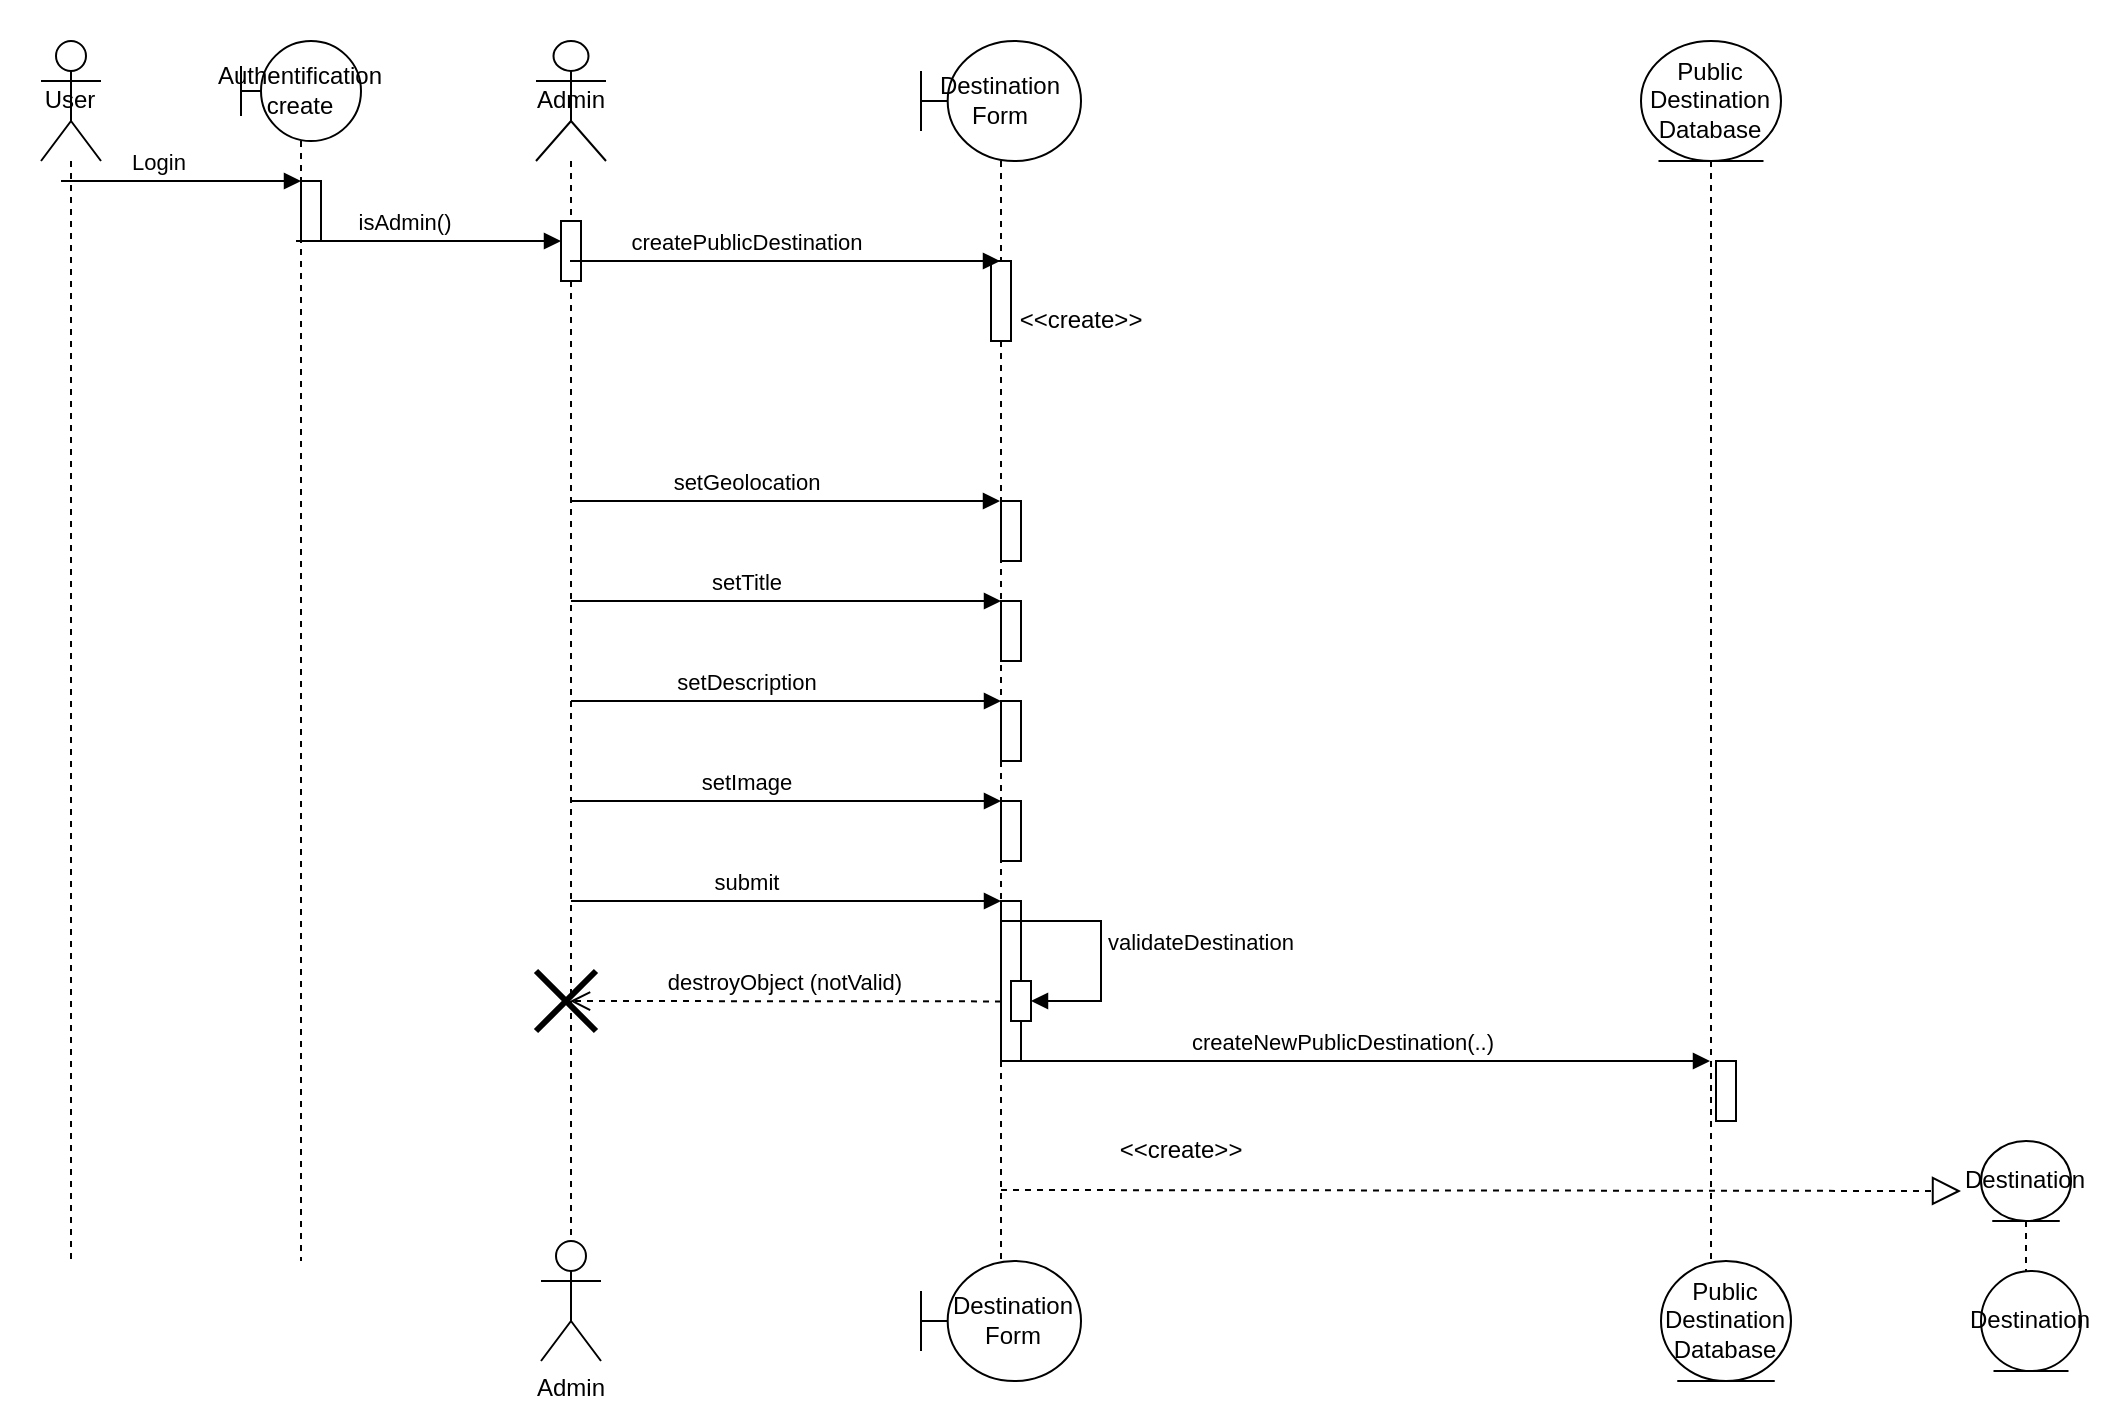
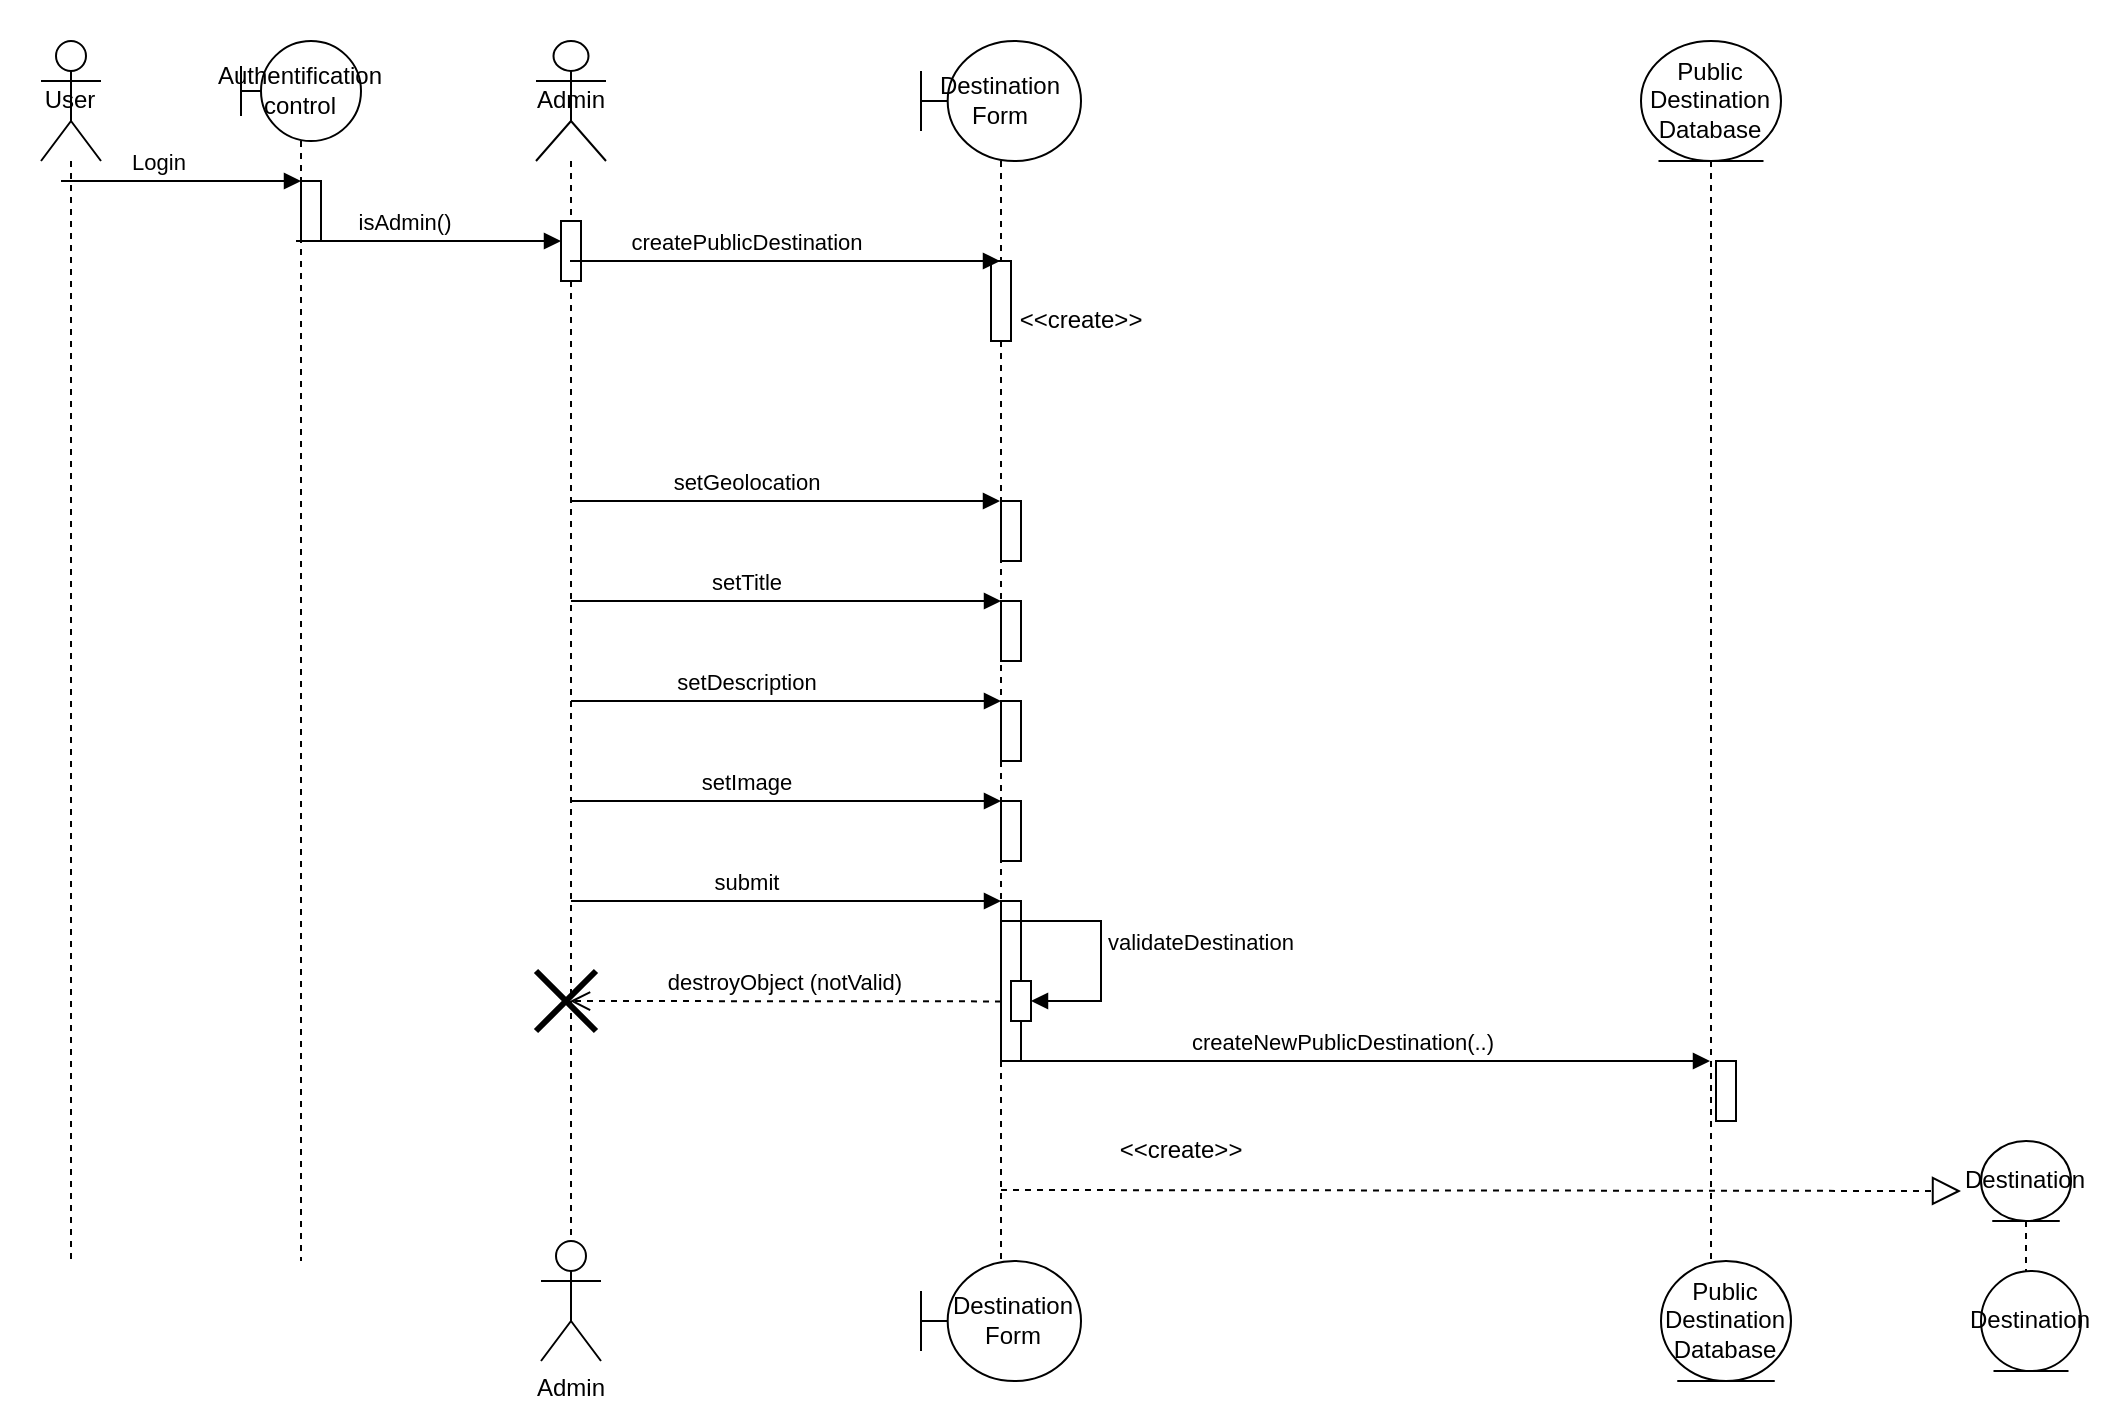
  <mxCell id="0" />
  <mxCell id="1" parent="0" />
  <mxCell id="2" value="Admin" style="shape=umlActor;verticalLabelPosition=bottom;verticalAlign=top;html=1;" vertex="1" parent="1"><mxGeometry x="270" y="620" width="30" height="60" as="geometry" /></mxCell>
  <mxCell id="3" value="Admin" style="shape=umlLifeline;perimeter=lifelinePerimeter;whiteSpace=wrap;html=1;container=1;dropTarget=0;collapsible=0;recursiveResize=0;outlineConnect=0;portConstraint=eastwest;newEdgeStyle={&quot;edgeStyle&quot;:&quot;elbowEdgeStyle&quot;,&quot;elbow&quot;:&quot;vertical&quot;,&quot;curved&quot;:0,&quot;rounded&quot;:0};participant=umlActor;size=60;" vertex="1" parent="1"><mxGeometry x="267.5" y="20" width="35" height="600" as="geometry" /></mxCell>
  <mxCell id="4" value="" style="html=1;points=[];perimeter=orthogonalPerimeter;outlineConnect=0;targetShapes=umlLifeline;portConstraint=eastwest;newEdgeStyle={&quot;edgeStyle&quot;:&quot;elbowEdgeStyle&quot;,&quot;elbow&quot;:&quot;vertical&quot;,&quot;curved&quot;:0,&quot;rounded&quot;:0};" vertex="1" parent="3"><mxGeometry x="12.5" y="90" width="10" height="30" as="geometry" /></mxCell>
  <mxCell id="5" value="" style="shape=umlDestroy;whiteSpace=wrap;html=1;strokeWidth=3;targetShapes=umlLifeline;" vertex="1" parent="3"><mxGeometry y="465" width="30" height="30" as="geometry" /></mxCell>
  <mxCell id="6" value="Destination&lt;br&gt;Form" style="shape=umlBoundary;whiteSpace=wrap;html=1;" vertex="1" parent="1"><mxGeometry x="460" y="630" width="80" height="60" as="geometry" /></mxCell>
  <mxCell id="7" value="Destination&lt;br&gt;Form" style="shape=umlLifeline;perimeter=lifelinePerimeter;whiteSpace=wrap;html=1;container=1;dropTarget=0;collapsible=0;recursiveResize=0;outlineConnect=0;portConstraint=eastwest;newEdgeStyle={&quot;edgeStyle&quot;:&quot;elbowEdgeStyle&quot;,&quot;elbow&quot;:&quot;vertical&quot;,&quot;curved&quot;:0,&quot;rounded&quot;:0};participant=umlBoundary;size=60;" vertex="1" parent="1"><mxGeometry x="460" y="20" width="80" height="610" as="geometry" /></mxCell>
  <mxCell id="8" value="" style="html=1;points=[];perimeter=orthogonalPerimeter;outlineConnect=0;targetShapes=umlLifeline;portConstraint=eastwest;newEdgeStyle={&quot;edgeStyle&quot;:&quot;elbowEdgeStyle&quot;,&quot;elbow&quot;:&quot;vertical&quot;,&quot;curved&quot;:0,&quot;rounded&quot;:0};" vertex="1" parent="7"><mxGeometry x="35" y="110" width="10" height="40" as="geometry" /></mxCell>
  <mxCell id="9" value="" style="html=1;points=[];perimeter=orthogonalPerimeter;outlineConnect=0;targetShapes=umlLifeline;portConstraint=eastwest;newEdgeStyle={&quot;edgeStyle&quot;:&quot;elbowEdgeStyle&quot;,&quot;elbow&quot;:&quot;vertical&quot;,&quot;curved&quot;:0,&quot;rounded&quot;:0};" vertex="1" parent="7"><mxGeometry x="40" y="280" width="10" height="30" as="geometry" /></mxCell>
  <mxCell id="10" value="" style="html=1;points=[];perimeter=orthogonalPerimeter;outlineConnect=0;targetShapes=umlLifeline;portConstraint=eastwest;newEdgeStyle={&quot;edgeStyle&quot;:&quot;elbowEdgeStyle&quot;,&quot;elbow&quot;:&quot;vertical&quot;,&quot;curved&quot;:0,&quot;rounded&quot;:0};" vertex="1" parent="7"><mxGeometry x="40" y="330" width="10" height="30" as="geometry" /></mxCell>
  <mxCell id="11" value="" style="html=1;points=[];perimeter=orthogonalPerimeter;outlineConnect=0;targetShapes=umlLifeline;portConstraint=eastwest;newEdgeStyle={&quot;edgeStyle&quot;:&quot;elbowEdgeStyle&quot;,&quot;elbow&quot;:&quot;vertical&quot;,&quot;curved&quot;:0,&quot;rounded&quot;:0};" vertex="1" parent="7"><mxGeometry x="40" y="430" width="10" height="80" as="geometry" /></mxCell>
  <mxCell id="12" value="" style="html=1;points=[];perimeter=orthogonalPerimeter;outlineConnect=0;targetShapes=umlLifeline;portConstraint=eastwest;newEdgeStyle={&quot;edgeStyle&quot;:&quot;elbowEdgeStyle&quot;,&quot;elbow&quot;:&quot;vertical&quot;,&quot;curved&quot;:0,&quot;rounded&quot;:0};" vertex="1" parent="7"><mxGeometry x="40" y="230" width="10" height="30" as="geometry" /></mxCell>
  <mxCell id="13" value="" style="html=1;points=[];perimeter=orthogonalPerimeter;outlineConnect=0;targetShapes=umlLifeline;portConstraint=eastwest;newEdgeStyle={&quot;edgeStyle&quot;:&quot;elbowEdgeStyle&quot;,&quot;elbow&quot;:&quot;vertical&quot;,&quot;curved&quot;:0,&quot;rounded&quot;:0};" vertex="1" parent="7"><mxGeometry x="40" y="380" width="10" height="30" as="geometry" /></mxCell>
  <mxCell id="14" value="" style="html=1;points=[];perimeter=orthogonalPerimeter;outlineConnect=0;targetShapes=umlLifeline;portConstraint=eastwest;newEdgeStyle={&quot;edgeStyle&quot;:&quot;elbowEdgeStyle&quot;,&quot;elbow&quot;:&quot;vertical&quot;,&quot;curved&quot;:0,&quot;rounded&quot;:0};" vertex="1" parent="7"><mxGeometry x="45" y="470" width="10" height="20" as="geometry" /></mxCell>
  <mxCell id="15" value="validateDestination" style="html=1;align=left;spacingLeft=2;endArrow=block;rounded=0;edgeStyle=orthogonalEdgeStyle;curved=0;rounded=0;" edge="1" target="14" parent="7" source="7"><mxGeometry x="-0.036" relative="1" as="geometry"><mxPoint x="110" y="440" as="sourcePoint" /><Array as="points"><mxPoint x="90" y="440" /><mxPoint x="90" y="480" /></Array><mxPoint y="1" as="offset" /></mxGeometry></mxCell>
  <mxCell id="16" value="createPublicDestination" style="html=1;verticalAlign=bottom;endArrow=block;edgeStyle=elbowEdgeStyle;elbow=vertical;curved=0;rounded=0;" edge="1" parent="1" source="3" target="7"><mxGeometry x="-0.18" width="80" relative="1" as="geometry"><mxPoint x="280" y="160" as="sourcePoint" /><mxPoint x="360" y="130" as="targetPoint" /><Array as="points"><mxPoint x="320" y="130" /></Array><mxPoint as="offset" /></mxGeometry></mxCell>
  <mxCell id="17" value="&amp;lt;&amp;lt;create&amp;gt;&amp;gt;" style="text;html=1;align=center;verticalAlign=middle;resizable=0;points=[];autosize=1;strokeColor=none;fillColor=none;" vertex="1" parent="1"><mxGeometry x="500" y="145" width="80" height="30" as="geometry" /></mxCell>
  <mxCell id="18" value="setGeolocation" style="html=1;verticalAlign=bottom;endArrow=block;edgeStyle=elbowEdgeStyle;elbow=vertical;curved=0;rounded=0;" edge="1" parent="1" source="3" target="7"><mxGeometry x="-0.18" width="80" relative="1" as="geometry"><mxPoint x="280" y="290" as="sourcePoint" /><mxPoint x="360" y="290" as="targetPoint" /><Array as="points"><mxPoint x="340" y="250" /><mxPoint x="460" y="290" /></Array><mxPoint as="offset" /></mxGeometry></mxCell>
  <mxCell id="19" value="setTitle" style="html=1;verticalAlign=bottom;endArrow=block;edgeStyle=elbowEdgeStyle;elbow=vertical;curved=0;rounded=0;" edge="1" parent="1"><mxGeometry x="-0.18" width="80" relative="1" as="geometry"><mxPoint x="285" y="300" as="sourcePoint" /><mxPoint x="500" y="300" as="targetPoint" /><Array as="points"><mxPoint x="340" y="300" /><mxPoint x="460" y="340" /></Array><mxPoint as="offset" /></mxGeometry></mxCell>
  <mxCell id="20" value="setDescription" style="html=1;verticalAlign=bottom;endArrow=block;edgeStyle=elbowEdgeStyle;elbow=vertical;curved=0;rounded=0;" edge="1" parent="1"><mxGeometry x="-0.18" width="80" relative="1" as="geometry"><mxPoint x="285" y="350" as="sourcePoint" /><mxPoint x="500" y="350" as="targetPoint" /><Array as="points"><mxPoint x="340" y="350" /><mxPoint x="460" y="390" /></Array><mxPoint as="offset" /></mxGeometry></mxCell>
  <mxCell id="21" value="submit" style="html=1;verticalAlign=bottom;endArrow=block;edgeStyle=elbowEdgeStyle;elbow=vertical;curved=0;rounded=0;" edge="1" parent="1"><mxGeometry x="-0.18" width="80" relative="1" as="geometry"><mxPoint x="285" y="450" as="sourcePoint" /><mxPoint x="500" y="450" as="targetPoint" /><Array as="points"><mxPoint x="340" y="450" /><mxPoint x="460" y="490" /></Array><mxPoint as="offset" /></mxGeometry></mxCell>
  <mxCell id="22" value="createNewPublicDestination(..)" style="html=1;verticalAlign=bottom;endArrow=block;edgeStyle=elbowEdgeStyle;elbow=vertical;curved=0;rounded=0;" edge="1" parent="1" target="24"><mxGeometry x="-0.067" width="80" relative="1" as="geometry"><mxPoint x="510" y="530" as="sourcePoint" /><mxPoint x="710" y="530" as="targetPoint" /><Array as="points"><mxPoint x="565" y="530" /><mxPoint x="685" y="570" /></Array><mxPoint as="offset" /></mxGeometry></mxCell>
  <mxCell id="23" value="setImage" style="html=1;verticalAlign=bottom;endArrow=block;edgeStyle=elbowEdgeStyle;elbow=vertical;curved=0;rounded=0;" edge="1" parent="1"><mxGeometry x="-0.18" width="80" relative="1" as="geometry"><mxPoint x="285" y="400" as="sourcePoint" /><mxPoint x="500" y="400" as="targetPoint" /><Array as="points"><mxPoint x="340" y="400" /><mxPoint x="460" y="440" /></Array><mxPoint as="offset" /></mxGeometry></mxCell>
  <mxCell id="24" value="Public&lt;br&gt;Destination Database" style="shape=umlLifeline;perimeter=lifelinePerimeter;whiteSpace=wrap;html=1;container=1;dropTarget=0;collapsible=0;recursiveResize=0;outlineConnect=0;portConstraint=eastwest;newEdgeStyle={&quot;edgeStyle&quot;:&quot;elbowEdgeStyle&quot;,&quot;elbow&quot;:&quot;vertical&quot;,&quot;curved&quot;:0,&quot;rounded&quot;:0};participant=umlEntity;size=60;" vertex="1" parent="1"><mxGeometry x="820" y="20" width="70" height="610" as="geometry" /></mxCell>
  <mxCell id="25" value="" style="html=1;points=[];perimeter=orthogonalPerimeter;outlineConnect=0;targetShapes=umlLifeline;portConstraint=eastwest;newEdgeStyle={&quot;edgeStyle&quot;:&quot;elbowEdgeStyle&quot;,&quot;elbow&quot;:&quot;vertical&quot;,&quot;curved&quot;:0,&quot;rounded&quot;:0};" vertex="1" parent="24"><mxGeometry x="37.5" y="510" width="10" height="30" as="geometry" /></mxCell>
  <mxCell id="26" value="Public Destination Database" style="ellipse;shape=umlEntity;whiteSpace=wrap;html=1;" vertex="1" parent="1"><mxGeometry x="830" y="630" width="65" height="60" as="geometry" /></mxCell>
  <mxCell id="27" value="&amp;lt;&amp;lt;create&amp;gt;&amp;gt;" style="text;html=1;align=center;verticalAlign=middle;resizable=0;points=[];autosize=1;strokeColor=none;fillColor=none;" vertex="1" parent="1"><mxGeometry x="550" y="560" width="80" height="30" as="geometry" /></mxCell>
  <mxCell id="28" value="Destination" style="ellipse;shape=umlEntity;whiteSpace=wrap;html=1;" vertex="1" parent="1"><mxGeometry x="990" y="635" width="50" height="50" as="geometry" /></mxCell>
  <mxCell id="29" value="" style="endArrow=block;dashed=1;endFill=0;endSize=12;html=1;rounded=0;" edge="1" parent="1"><mxGeometry width="160" relative="1" as="geometry"><mxPoint x="500" y="594.5" as="sourcePoint" /><mxPoint x="980" y="595" as="targetPoint" /></mxGeometry></mxCell>
  <mxCell id="30" value="Destination" style="shape=umlLifeline;perimeter=lifelinePerimeter;whiteSpace=wrap;html=1;container=1;dropTarget=0;collapsible=0;recursiveResize=0;outlineConnect=0;portConstraint=eastwest;newEdgeStyle={&quot;edgeStyle&quot;:&quot;elbowEdgeStyle&quot;,&quot;elbow&quot;:&quot;vertical&quot;,&quot;curved&quot;:0,&quot;rounded&quot;:0};participant=umlEntity;" vertex="1" parent="1"><mxGeometry x="990" y="570" width="45" height="65" as="geometry" /></mxCell>
  <mxCell id="31" value="User" style="shape=umlLifeline;perimeter=lifelinePerimeter;whiteSpace=wrap;html=1;container=1;dropTarget=0;collapsible=0;recursiveResize=0;outlineConnect=0;portConstraint=eastwest;newEdgeStyle={&quot;edgeStyle&quot;:&quot;elbowEdgeStyle&quot;,&quot;elbow&quot;:&quot;vertical&quot;,&quot;curved&quot;:0,&quot;rounded&quot;:0};participant=umlActor;size=60;" vertex="1" parent="1"><mxGeometry x="20" y="20" width="30" height="610" as="geometry" /></mxCell>
- <mxCell id="32" value="Authentification create" style="shape=umlLifeline;perimeter=lifelinePerimeter;whiteSpace=wrap;html=1;container=1;dropTarget=0;collapsible=0;recursiveResize=0;outlineConnect=0;portConstraint=eastwest;newEdgeStyle={&quot;edgeStyle&quot;:&quot;elbowEdgeStyle&quot;,&quot;elbow&quot;:&quot;vertical&quot;,&quot;curved&quot;:0,&quot;rounded&quot;:0};participant=umlBoundary;size=50;" vertex="1" parent="1"><mxGeometry x="120" y="20" width="60" height="610" as="geometry" /></mxCell>
+ <mxCell id="32" value="Authentification control" style="shape=umlLifeline;perimeter=lifelinePerimeter;whiteSpace=wrap;html=1;container=1;dropTarget=0;collapsible=0;recursiveResize=0;outlineConnect=0;portConstraint=eastwest;newEdgeStyle={&quot;edgeStyle&quot;:&quot;elbowEdgeStyle&quot;,&quot;elbow&quot;:&quot;vertical&quot;,&quot;curved&quot;:0,&quot;rounded&quot;:0};participant=umlBoundary;size=50;" vertex="1" parent="1"><mxGeometry x="120" y="20" width="60" height="610" as="geometry" /></mxCell>
  <mxCell id="33" value="" style="html=1;points=[];perimeter=orthogonalPerimeter;outlineConnect=0;targetShapes=umlLifeline;portConstraint=eastwest;newEdgeStyle={&quot;edgeStyle&quot;:&quot;elbowEdgeStyle&quot;,&quot;elbow&quot;:&quot;vertical&quot;,&quot;curved&quot;:0,&quot;rounded&quot;:0};" vertex="1" parent="32"><mxGeometry x="30" y="70" width="10" height="30" as="geometry" /></mxCell>
  <mxCell id="34" value="Login" style="html=1;verticalAlign=bottom;endArrow=block;edgeStyle=elbowEdgeStyle;elbow=vertical;curved=0;rounded=0;" edge="1" parent="1"><mxGeometry x="-0.18" width="80" relative="1" as="geometry"><mxPoint x="30" y="90" as="sourcePoint" /><mxPoint x="150" y="90" as="targetPoint" /><Array as="points"><mxPoint x="66" y="90" /></Array><mxPoint as="offset" /></mxGeometry></mxCell>
  <mxCell id="35" value="isAdmin()" style="html=1;verticalAlign=bottom;endArrow=block;edgeStyle=elbowEdgeStyle;elbow=vertical;curved=0;rounded=0;" edge="1" parent="1" target="4"><mxGeometry x="-0.18" width="80" relative="1" as="geometry"><mxPoint x="147.5" y="120" as="sourcePoint" /><mxPoint x="267.5" y="120" as="targetPoint" /><Array as="points"><mxPoint x="183.5" y="120" /></Array><mxPoint as="offset" /></mxGeometry></mxCell>
  <mxCell id="36" value="destroyObject (notValid)" style="html=1;verticalAlign=bottom;endArrow=open;dashed=1;endSize=8;edgeStyle=elbowEdgeStyle;elbow=vertical;curved=0;rounded=0;" edge="1" parent="1" target="3"><mxGeometry relative="1" as="geometry"><mxPoint x="500" y="500.2" as="sourcePoint" /><mxPoint x="310" y="501" as="targetPoint" /></mxGeometry></mxCell>
